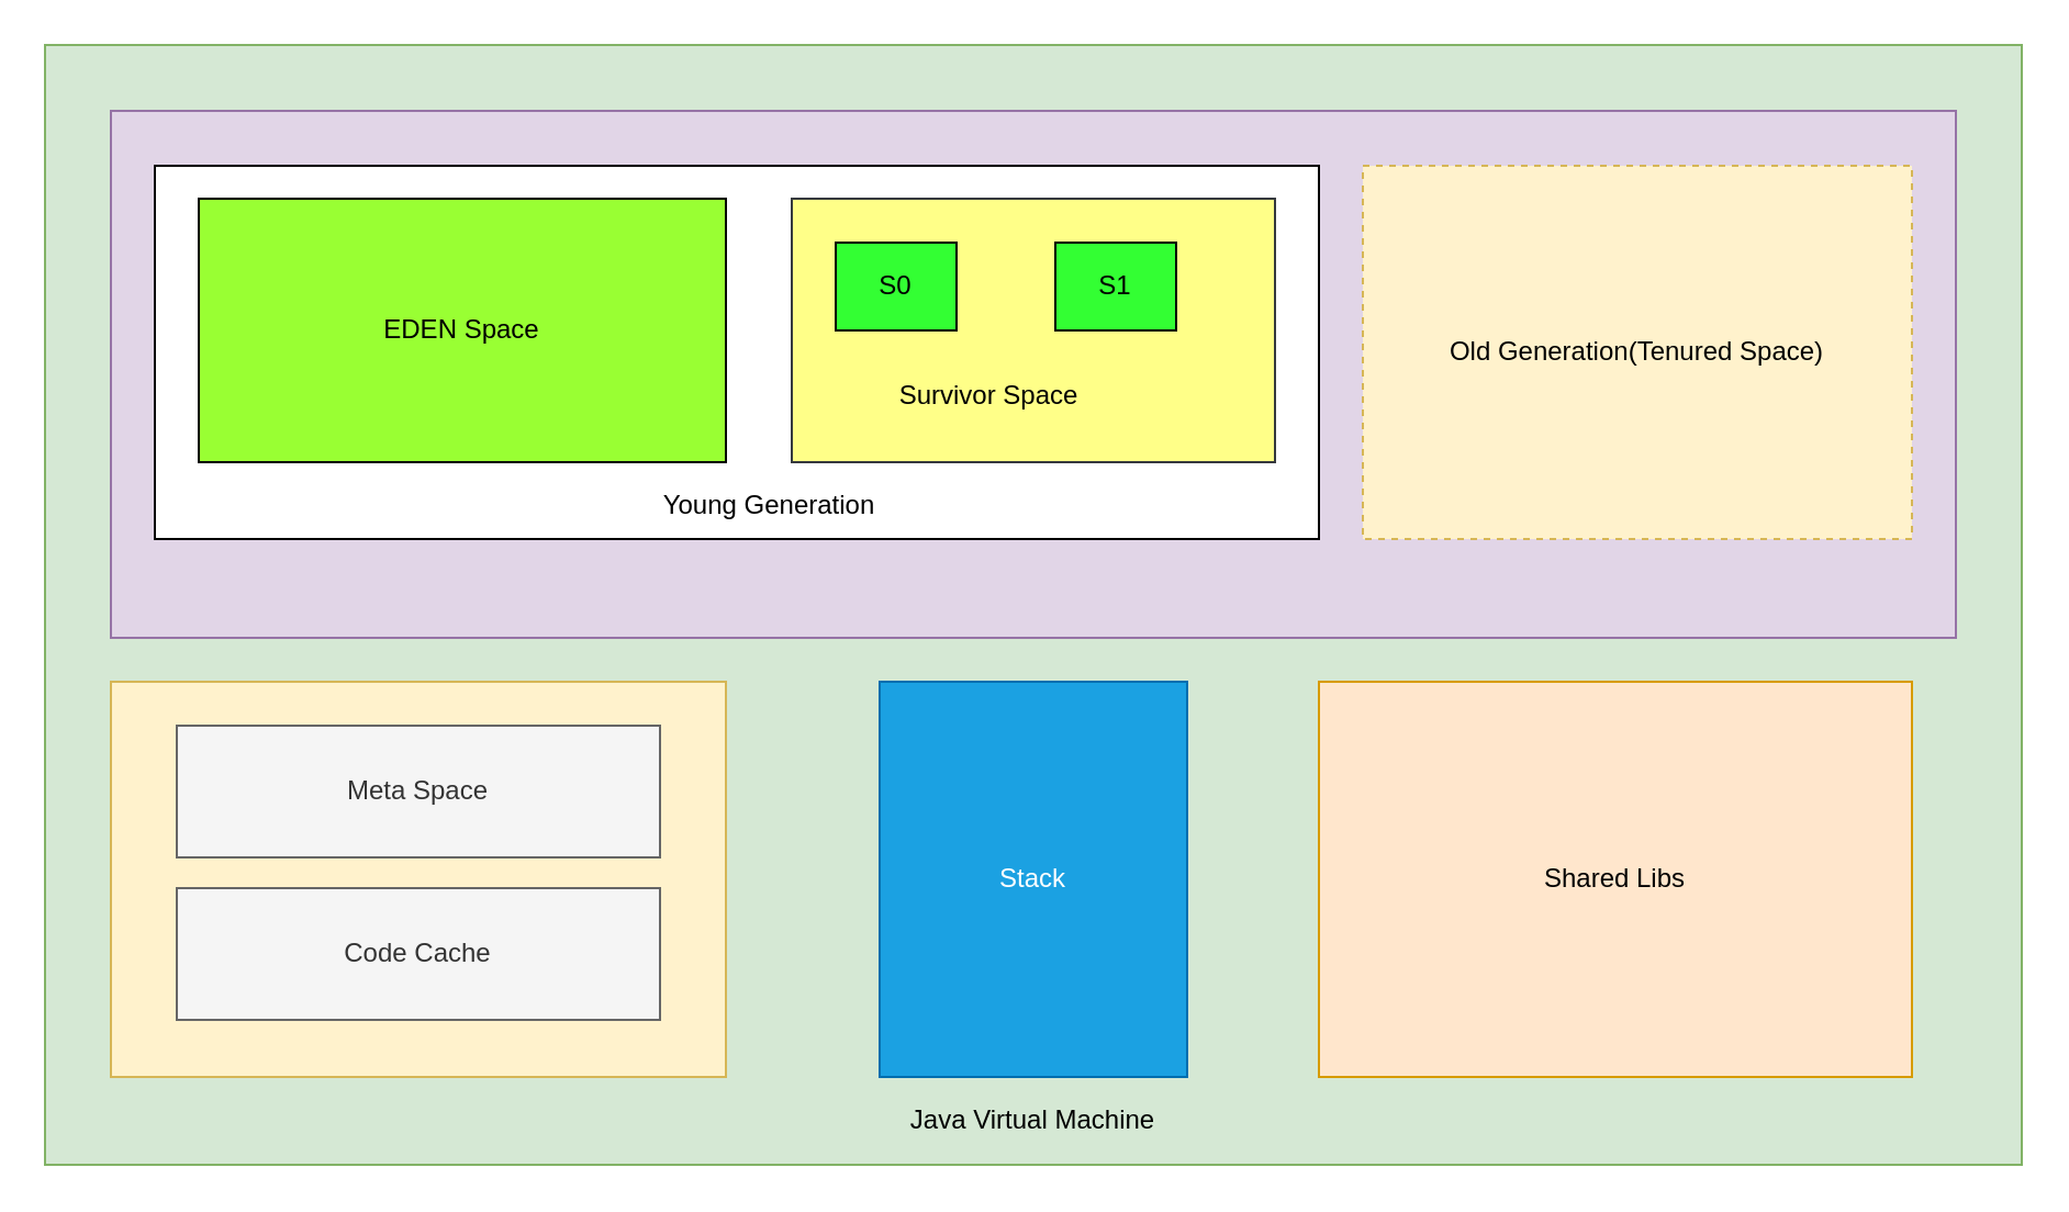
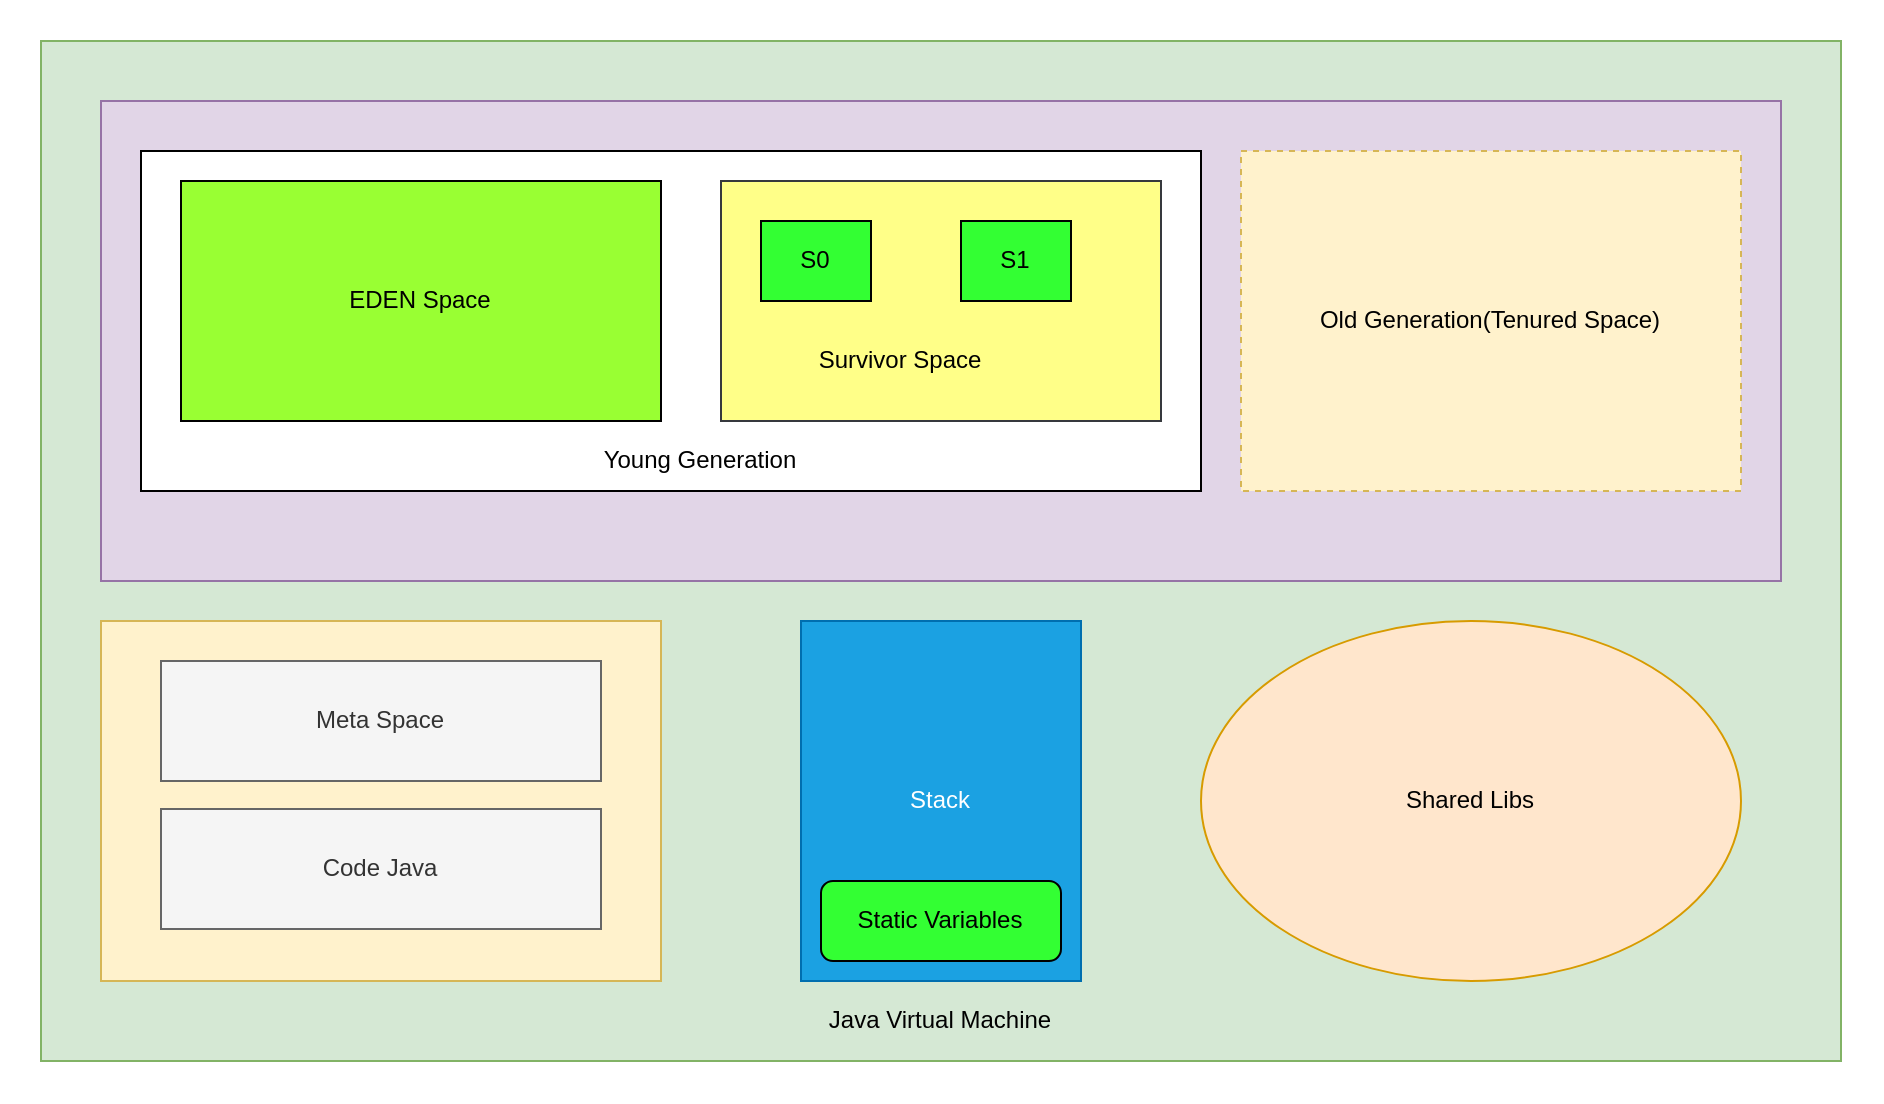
  <mxCell id="0" />
  <mxCell id="1" parent="0" />
  <mxCell id="2" value="" style="rounded=0;whiteSpace=wrap;html=1;fillColor=#d5e8d4;strokeColor=#82b366;" vertex="1" parent="1"><mxGeometry x="20" y="20" width="900" height="510" as="geometry" /></mxCell>
  <mxCell id="3" value="" style="rounded=0;whiteSpace=wrap;html=1;fillColor=#e1d5e7;strokeColor=#9673a6;gradientColor=none;" vertex="1" parent="1"><mxGeometry x="50" y="50" width="840" height="240" as="geometry" /></mxCell>
  <mxCell id="4" value="" style="rounded=0;whiteSpace=wrap;html=1;" vertex="1" parent="1"><mxGeometry x="70" y="75" width="530" height="170" as="geometry" /></mxCell>
  <mxCell id="5" value="Old Generation(Tenured Space)" style="rounded=0;whiteSpace=wrap;html=1;fillColor=#fff2cc;strokeColor=#d6b656;dashed=1;" vertex="1" parent="1"><mxGeometry x="620" y="75" width="250" height="170" as="geometry" /></mxCell>
  <mxCell id="6" value="EDEN Space" style="rounded=0;whiteSpace=wrap;html=1;fillColor=#99FF33;" vertex="1" parent="1"><mxGeometry x="90" y="90" width="240" height="120" as="geometry" /></mxCell>
  <mxCell id="7" value="" style="rounded=0;whiteSpace=wrap;html=1;fillColor=#ffff88;strokeColor=#36393d;" vertex="1" parent="1"><mxGeometry x="360" y="90" width="220" height="120" as="geometry" /></mxCell>
  <mxCell id="8" value="" style="rounded=0;whiteSpace=wrap;html=1;fillColor=#fff2cc;strokeColor=#d6b656;" vertex="1" parent="1"><mxGeometry x="50" y="310" width="280" height="180" as="geometry" /></mxCell>
  <mxCell id="9" value="Stack" style="rounded=0;whiteSpace=wrap;html=1;fillColor=#1ba1e2;strokeColor=#006EAF;fontColor=#ffffff;" vertex="1" parent="1"><mxGeometry x="400" y="310" width="140" height="180" as="geometry" /></mxCell>
- <mxCell id="10" value="Shared Libs" style="rounded=0;whiteSpace=wrap;html=1;fillColor=#ffe6cc;strokeColor=#d79b00;" vertex="1" parent="1"><mxGeometry x="600" y="310" width="270" height="180" as="geometry" /></mxCell>
+ <mxCell id="10" value="Shared Libs" style="ellipse;whiteSpace=wrap;html=1;fillColor=#ffe6cc;strokeColor=#d79b00;" vertex="1" parent="1"><mxGeometry x="600" y="310" width="270" height="180" as="geometry" /></mxCell>
  <mxCell id="11" value="S0" style="rounded=0;whiteSpace=wrap;html=1;fillColor=#33FF33;gradientColor=none;" vertex="1" parent="1"><mxGeometry x="380" y="110" width="55" height="40" as="geometry" /></mxCell>
  <mxCell id="12" value="S1" style="rounded=0;whiteSpace=wrap;html=1;fillColor=#33FF33;gradientColor=none;" vertex="1" parent="1"><mxGeometry x="480" y="110" width="55" height="40" as="geometry" /></mxCell>
  <mxCell id="13" value="Survivor Space" style="text;html=1;strokeColor=none;fillColor=none;align=center;verticalAlign=middle;whiteSpace=wrap;rounded=0;" vertex="1" parent="1"><mxGeometry x="380" y="170" width="140" height="20" as="geometry" /></mxCell>
  <mxCell id="14" value="Young Generation" style="text;html=1;strokeColor=none;fillColor=none;align=center;verticalAlign=middle;whiteSpace=wrap;rounded=0;" vertex="1" parent="1"><mxGeometry x="290" y="220" width="120" height="20" as="geometry" /></mxCell>
  <mxCell id="15" value="Meta Space" style="rounded=0;whiteSpace=wrap;html=1;fillColor=#f5f5f5;strokeColor=#666666;fontColor=#333333;" vertex="1" parent="1"><mxGeometry x="80" y="330" width="220" height="60" as="geometry" /></mxCell>
- <mxCell id="16" value="Code Cache" style="rounded=0;whiteSpace=wrap;html=1;fillColor=#f5f5f5;strokeColor=#666666;fontColor=#333333;" vertex="1" parent="1"><mxGeometry x="80" y="404" width="220" height="60" as="geometry" /></mxCell>
+ <mxCell id="16" value="Code Java" style="rounded=0;whiteSpace=wrap;html=1;fillColor=#f5f5f5;strokeColor=#666666;fontColor=#333333;" vertex="1" parent="1"><mxGeometry x="80" y="404" width="220" height="60" as="geometry" /></mxCell>
  <mxCell id="17" value="Java Virtual Machine" style="text;html=1;strokeColor=none;fillColor=none;align=center;verticalAlign=middle;whiteSpace=wrap;rounded=0;" vertex="1" parent="1"><mxGeometry x="380" y="500" width="180" height="20" as="geometry" /></mxCell>
+ <mxCell id="18" value="Static Variables" style="rounded=1;whiteSpace=wrap;html=1;fillColor=#33FF33;gradientColor=none;" vertex="1" parent="1"><mxGeometry x="410" y="440" width="120" height="40" as="geometry" /></mxCell>
